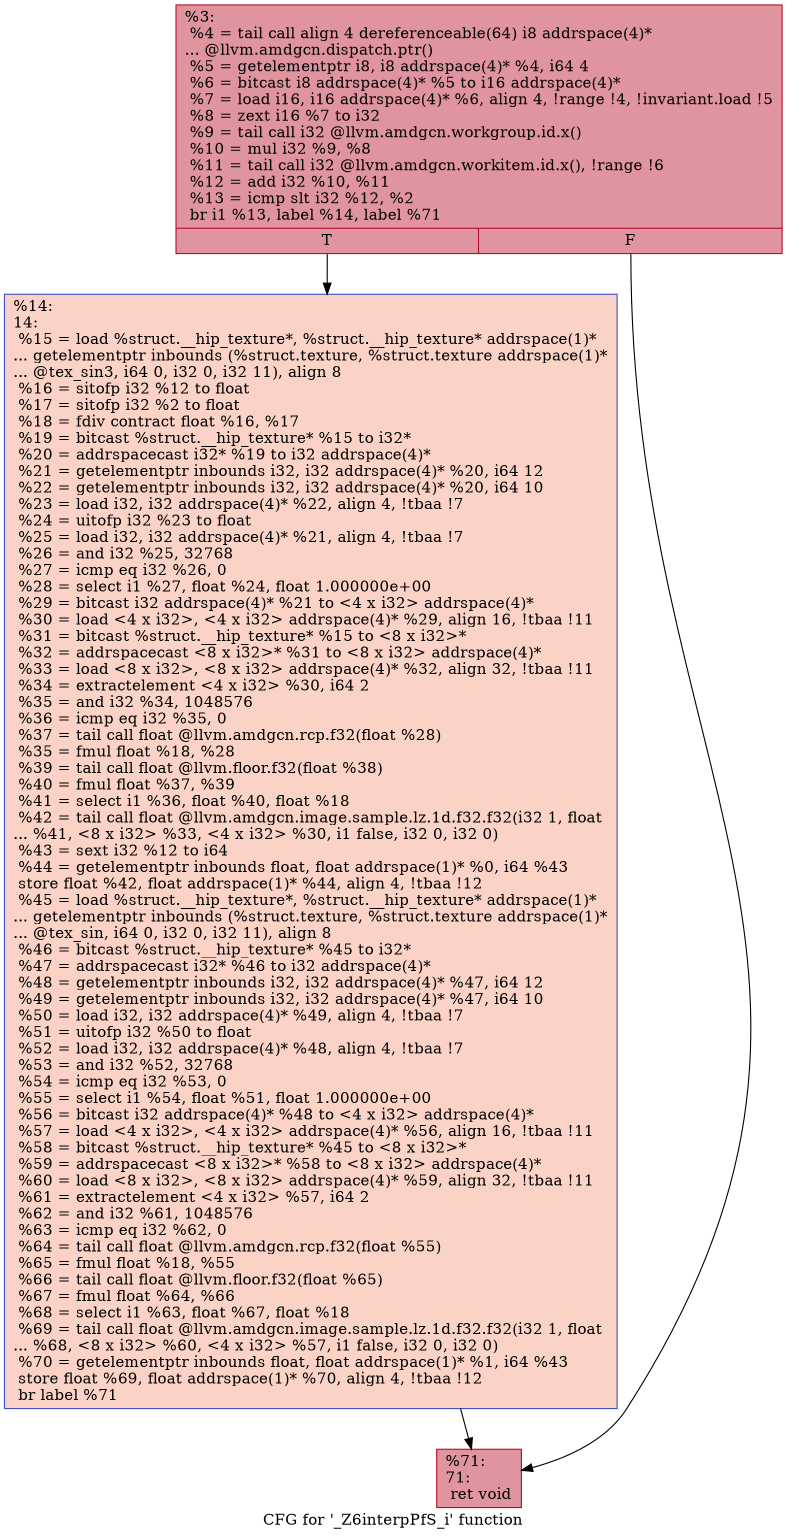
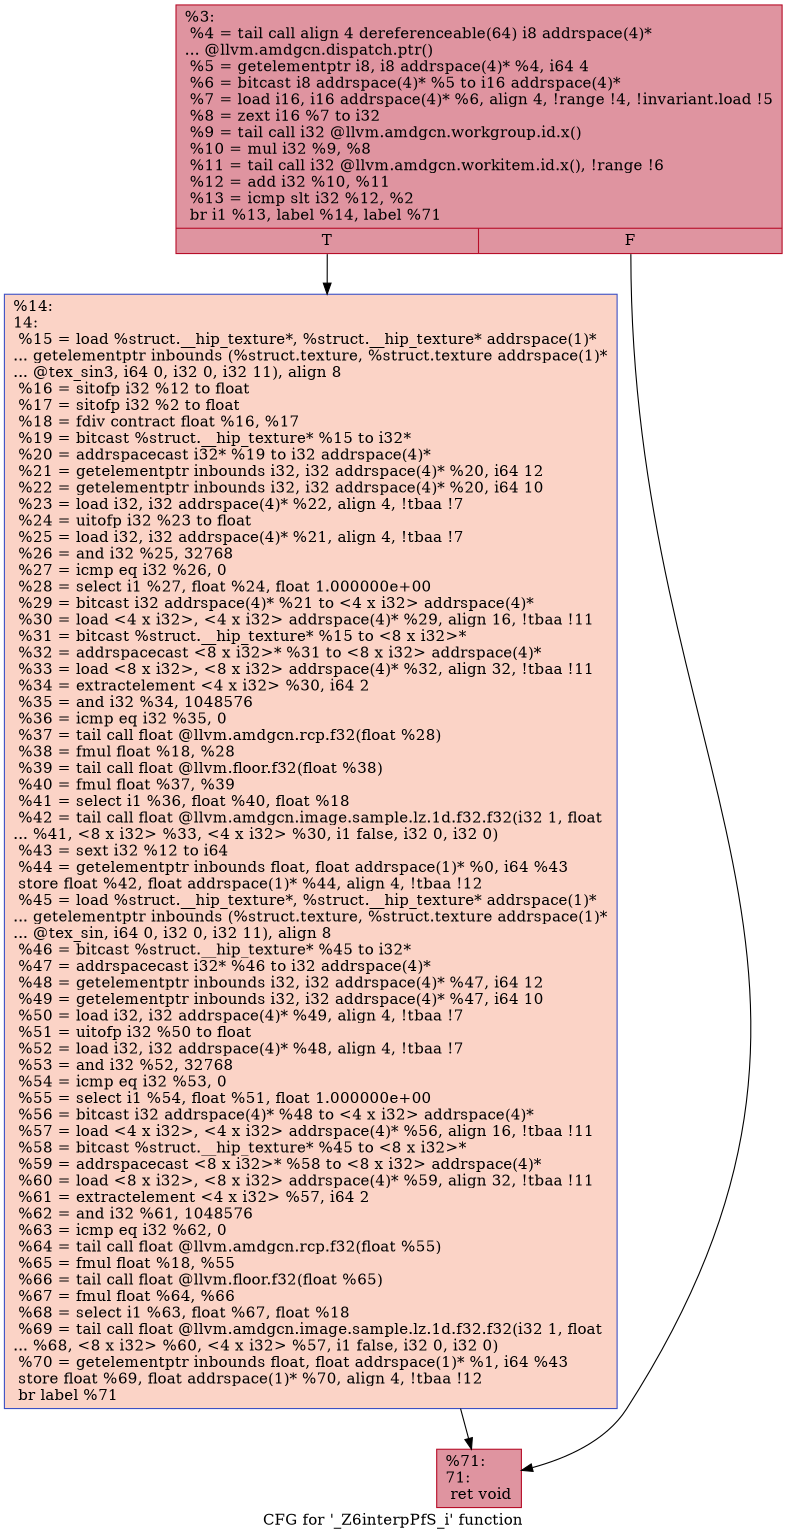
  digraph {
    label="CFG for '_Z6interpPfS_i' function"
    node [color="#b70d28ff" fillcolor="#b70d2870" shape=record style=filled]
    n1 [label="{%3:\l  %4 = tail call align 4 dereferenceable(64) i8 addrspace(4)*\l... @llvm.amdgcn.dispatch.ptr()\l  %5 = getelementptr i8, i8 addrspace(4)* %4, i64 4\l  %6 = bitcast i8 addrspace(4)* %5 to i16 addrspace(4)*\l  %7 = load i16, i16 addrspace(4)* %6, align 4, !range !4, !invariant.load !5\l  %8 = zext i16 %7 to i32\l  %9 = tail call i32 @llvm.amdgcn.workgroup.id.x()\l  %10 = mul i32 %9, %8\l  %11 = tail call i32 @llvm.amdgcn.workitem.id.x(), !range !6\l  %12 = add i32 %10, %11\l  %13 = icmp slt i32 %12, %2\l  br i1 %13, label %14, label %71\l|{<s0>T|<s1>F}}"]
-   n2 [color="#3d50c3ff" fillcolor="#f59c7d70" label="{%14:\l14:                                               \l  %15 = load %struct.__hip_texture*, %struct.__hip_texture* addrspace(1)*\l... getelementptr inbounds (%struct.texture, %struct.texture addrspace(1)*\l... @tex_sin3, i64 0, i32 0, i32 11), align 8\l  %16 = sitofp i32 %12 to float\l  %17 = sitofp i32 %2 to float\l  %18 = fdiv contract float %16, %17\l  %19 = bitcast %struct.__hip_texture* %15 to i32*\l  %20 = addrspacecast i32* %19 to i32 addrspace(4)*\l  %21 = getelementptr inbounds i32, i32 addrspace(4)* %20, i64 12\l  %22 = getelementptr inbounds i32, i32 addrspace(4)* %20, i64 10\l  %23 = load i32, i32 addrspace(4)* %22, align 4, !tbaa !7\l  %24 = uitofp i32 %23 to float\l  %25 = load i32, i32 addrspace(4)* %21, align 4, !tbaa !7\l  %26 = and i32 %25, 32768\l  %27 = icmp eq i32 %26, 0\l  %28 = select i1 %27, float %24, float 1.000000e+00\l  %29 = bitcast i32 addrspace(4)* %21 to \<4 x i32\> addrspace(4)*\l  %30 = load \<4 x i32\>, \<4 x i32\> addrspace(4)* %29, align 16, !tbaa !11\l  %31 = bitcast %struct.__hip_texture* %15 to \<8 x i32\>*\l  %32 = addrspacecast \<8 x i32\>* %31 to \<8 x i32\> addrspace(4)*\l  %33 = load \<8 x i32\>, \<8 x i32\> addrspace(4)* %32, align 32, !tbaa !11\l  %34 = extractelement \<4 x i32\> %30, i64 2\l  %35 = and i32 %34, 1048576\l  %36 = icmp eq i32 %35, 0\l  %37 = tail call float @llvm.amdgcn.rcp.f32(float %28)\l  %35 = fmul float %18, %28\l  %39 = tail call float @llvm.floor.f32(float %38)\l  %40 = fmul float %37, %39\l  %41 = select i1 %36, float %40, float %18\l  %42 = tail call float @llvm.amdgcn.image.sample.lz.1d.f32.f32(i32 1, float\l... %41, \<8 x i32\> %33, \<4 x i32\> %30, i1 false, i32 0, i32 0)\l  %43 = sext i32 %12 to i64\l  %44 = getelementptr inbounds float, float addrspace(1)* %0, i64 %43\l  store float %42, float addrspace(1)* %44, align 4, !tbaa !12\l  %45 = load %struct.__hip_texture*, %struct.__hip_texture* addrspace(1)*\l... getelementptr inbounds (%struct.texture, %struct.texture addrspace(1)*\l... @tex_sin, i64 0, i32 0, i32 11), align 8\l  %46 = bitcast %struct.__hip_texture* %45 to i32*\l  %47 = addrspacecast i32* %46 to i32 addrspace(4)*\l  %48 = getelementptr inbounds i32, i32 addrspace(4)* %47, i64 12\l  %49 = getelementptr inbounds i32, i32 addrspace(4)* %47, i64 10\l  %50 = load i32, i32 addrspace(4)* %49, align 4, !tbaa !7\l  %51 = uitofp i32 %50 to float\l  %52 = load i32, i32 addrspace(4)* %48, align 4, !tbaa !7\l  %53 = and i32 %52, 32768\l  %54 = icmp eq i32 %53, 0\l  %55 = select i1 %54, float %51, float 1.000000e+00\l  %56 = bitcast i32 addrspace(4)* %48 to \<4 x i32\> addrspace(4)*\l  %57 = load \<4 x i32\>, \<4 x i32\> addrspace(4)* %56, align 16, !tbaa !11\l  %58 = bitcast %struct.__hip_texture* %45 to \<8 x i32\>*\l  %59 = addrspacecast \<8 x i32\>* %58 to \<8 x i32\> addrspace(4)*\l  %60 = load \<8 x i32\>, \<8 x i32\> addrspace(4)* %59, align 32, !tbaa !11\l  %61 = extractelement \<4 x i32\> %57, i64 2\l  %62 = and i32 %61, 1048576\l  %63 = icmp eq i32 %62, 0\l  %64 = tail call float @llvm.amdgcn.rcp.f32(float %55)\l  %65 = fmul float %18, %55\l  %66 = tail call float @llvm.floor.f32(float %65)\l  %67 = fmul float %64, %66\l  %68 = select i1 %63, float %67, float %18\l  %69 = tail call float @llvm.amdgcn.image.sample.lz.1d.f32.f32(i32 1, float\l... %68, \<8 x i32\> %60, \<4 x i32\> %57, i1 false, i32 0, i32 0)\l  %70 = getelementptr inbounds float, float addrspace(1)* %1, i64 %43\l  store float %69, float addrspace(1)* %70, align 4, !tbaa !12\l  br label %71\l}"]
+   n2 [color="#3d50c3ff" fillcolor="#f59c7d70" label="{%14:\l14:                                               \l  %15 = load %struct.__hip_texture*, %struct.__hip_texture* addrspace(1)*\l... getelementptr inbounds (%struct.texture, %struct.texture addrspace(1)*\l... @tex_sin3, i64 0, i32 0, i32 11), align 8\l  %16 = sitofp i32 %12 to float\l  %17 = sitofp i32 %2 to float\l  %18 = fdiv contract float %16, %17\l  %19 = bitcast %struct.__hip_texture* %15 to i32*\l  %20 = addrspacecast i32* %19 to i32 addrspace(4)*\l  %21 = getelementptr inbounds i32, i32 addrspace(4)* %20, i64 12\l  %22 = getelementptr inbounds i32, i32 addrspace(4)* %20, i64 10\l  %23 = load i32, i32 addrspace(4)* %22, align 4, !tbaa !7\l  %24 = uitofp i32 %23 to float\l  %25 = load i32, i32 addrspace(4)* %21, align 4, !tbaa !7\l  %26 = and i32 %25, 32768\l  %27 = icmp eq i32 %26, 0\l  %28 = select i1 %27, float %24, float 1.000000e+00\l  %29 = bitcast i32 addrspace(4)* %21 to \<4 x i32\> addrspace(4)*\l  %30 = load \<4 x i32\>, \<4 x i32\> addrspace(4)* %29, align 16, !tbaa !11\l  %31 = bitcast %struct.__hip_texture* %15 to \<8 x i32\>*\l  %32 = addrspacecast \<8 x i32\>* %31 to \<8 x i32\> addrspace(4)*\l  %33 = load \<8 x i32\>, \<8 x i32\> addrspace(4)* %32, align 32, !tbaa !11\l  %34 = extractelement \<4 x i32\> %30, i64 2\l  %35 = and i32 %34, 1048576\l  %36 = icmp eq i32 %35, 0\l  %37 = tail call float @llvm.amdgcn.rcp.f32(float %28)\l  %38 = fmul float %18, %28\l  %39 = tail call float @llvm.floor.f32(float %38)\l  %40 = fmul float %37, %39\l  %41 = select i1 %36, float %40, float %18\l  %42 = tail call float @llvm.amdgcn.image.sample.lz.1d.f32.f32(i32 1, float\l... %41, \<8 x i32\> %33, \<4 x i32\> %30, i1 false, i32 0, i32 0)\l  %43 = sext i32 %12 to i64\l  %44 = getelementptr inbounds float, float addrspace(1)* %0, i64 %43\l  store float %42, float addrspace(1)* %44, align 4, !tbaa !12\l  %45 = load %struct.__hip_texture*, %struct.__hip_texture* addrspace(1)*\l... getelementptr inbounds (%struct.texture, %struct.texture addrspace(1)*\l... @tex_sin, i64 0, i32 0, i32 11), align 8\l  %46 = bitcast %struct.__hip_texture* %45 to i32*\l  %47 = addrspacecast i32* %46 to i32 addrspace(4)*\l  %48 = getelementptr inbounds i32, i32 addrspace(4)* %47, i64 12\l  %49 = getelementptr inbounds i32, i32 addrspace(4)* %47, i64 10\l  %50 = load i32, i32 addrspace(4)* %49, align 4, !tbaa !7\l  %51 = uitofp i32 %50 to float\l  %52 = load i32, i32 addrspace(4)* %48, align 4, !tbaa !7\l  %53 = and i32 %52, 32768\l  %54 = icmp eq i32 %53, 0\l  %55 = select i1 %54, float %51, float 1.000000e+00\l  %56 = bitcast i32 addrspace(4)* %48 to \<4 x i32\> addrspace(4)*\l  %57 = load \<4 x i32\>, \<4 x i32\> addrspace(4)* %56, align 16, !tbaa !11\l  %58 = bitcast %struct.__hip_texture* %45 to \<8 x i32\>*\l  %59 = addrspacecast \<8 x i32\>* %58 to \<8 x i32\> addrspace(4)*\l  %60 = load \<8 x i32\>, \<8 x i32\> addrspace(4)* %59, align 32, !tbaa !11\l  %61 = extractelement \<4 x i32\> %57, i64 2\l  %62 = and i32 %61, 1048576\l  %63 = icmp eq i32 %62, 0\l  %64 = tail call float @llvm.amdgcn.rcp.f32(float %55)\l  %65 = fmul float %18, %55\l  %66 = tail call float @llvm.floor.f32(float %65)\l  %67 = fmul float %64, %66\l  %68 = select i1 %63, float %67, float %18\l  %69 = tail call float @llvm.amdgcn.image.sample.lz.1d.f32.f32(i32 1, float\l... %68, \<8 x i32\> %60, \<4 x i32\> %57, i1 false, i32 0, i32 0)\l  %70 = getelementptr inbounds float, float addrspace(1)* %1, i64 %43\l  store float %69, float addrspace(1)* %70, align 4, !tbaa !12\l  br label %71\l}"]
    n3 [label="{%71:\l71:                                               \l  ret void\l}"]
    n1 -> n2 [tailport=s0]
    n1 -> n3 [tailport=s1]
    n2 -> n3
  }
